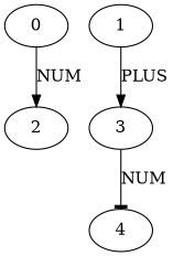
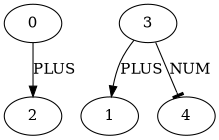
  digraph {
    edge [arrowhead=normal]
    0
    2
    1
    3
    4
-   0 -> 2 [label=NUM]
-   1 -> 3 [label=PLUS]
+   0 -> 2 [label=PLUS]
+   3 -> 1 [label=PLUS]
    3 -> 4 [arrowhead=tee label=NUM]
  }
